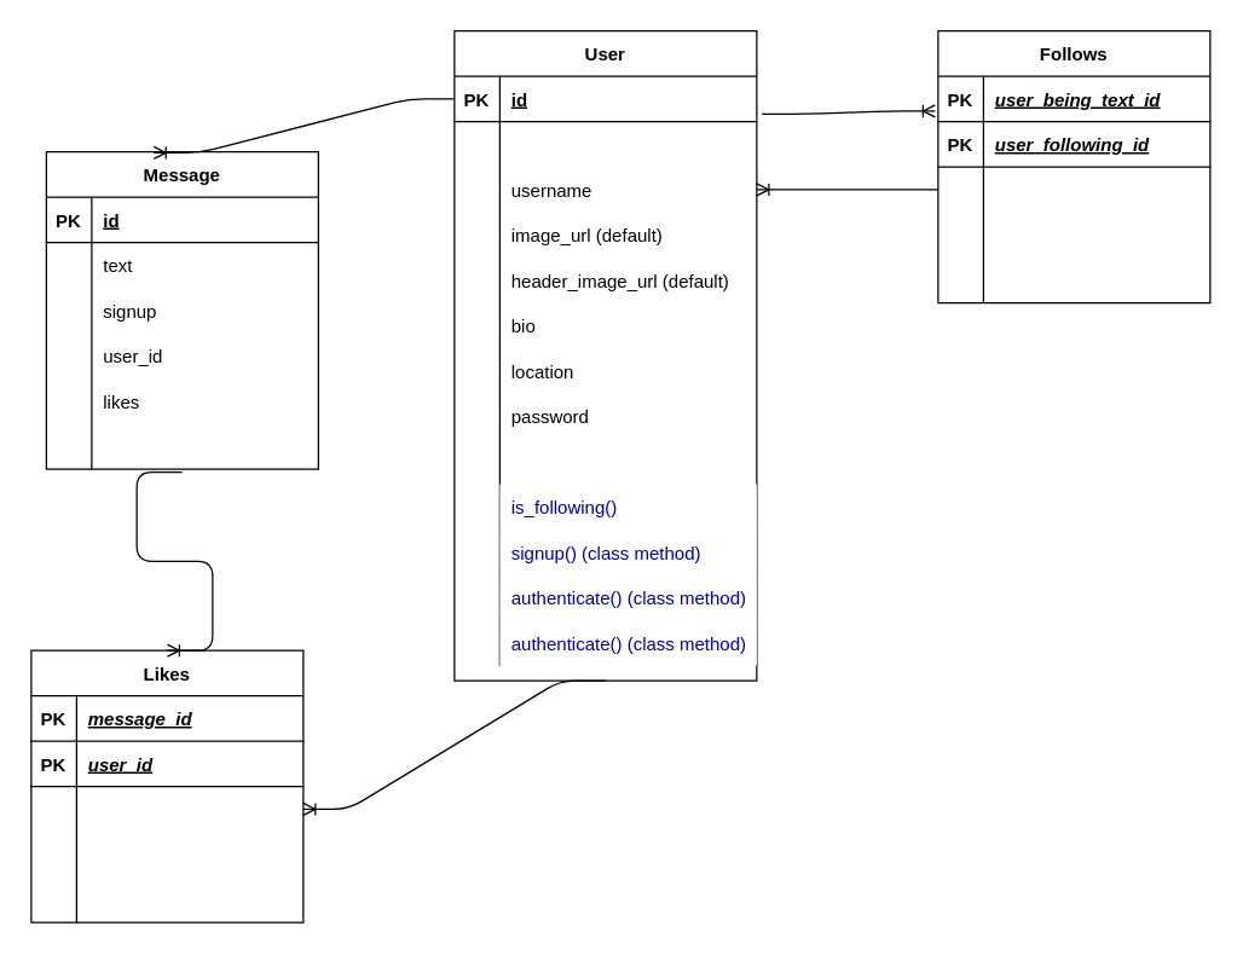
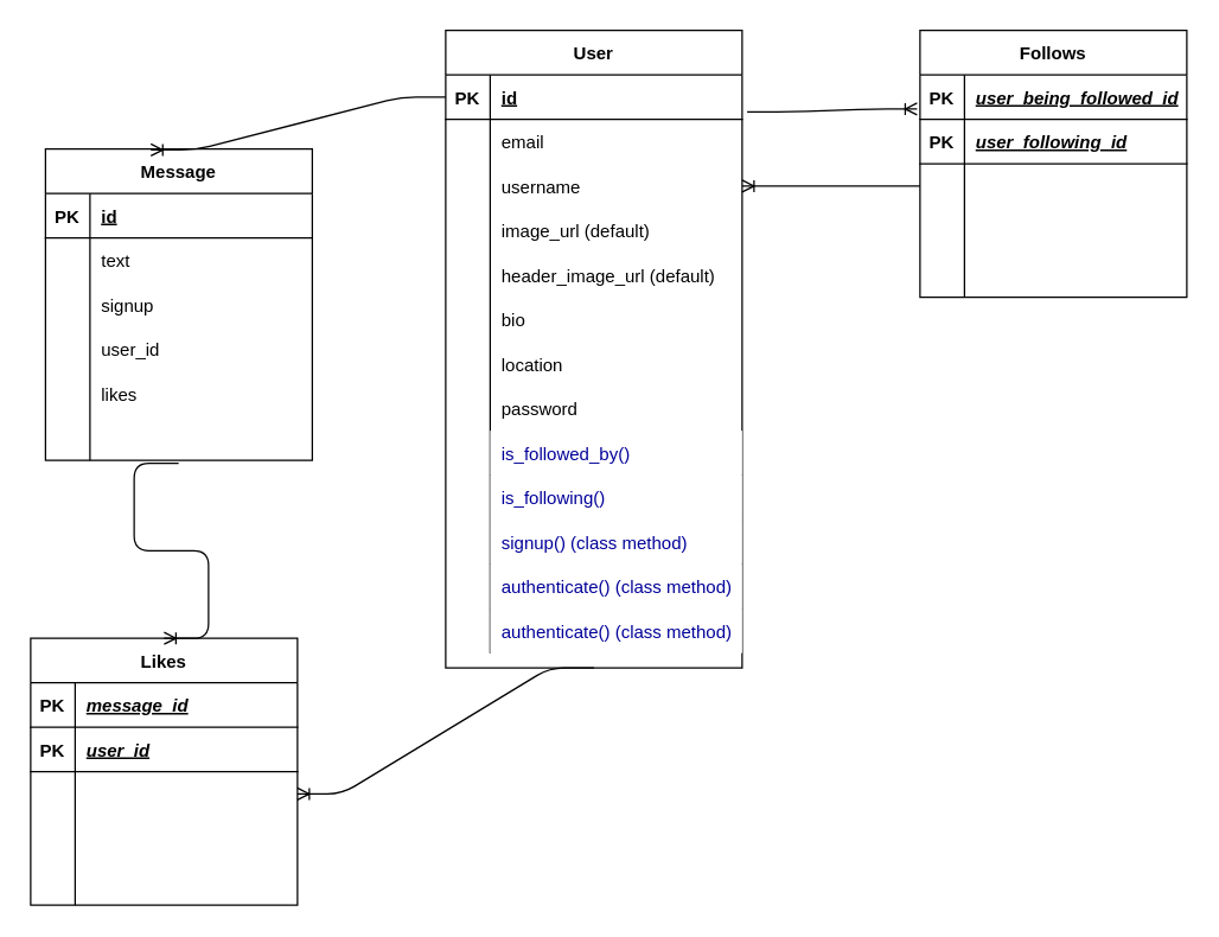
  <mxCell id="0" />
  <mxCell id="1" parent="0" />
  <mxCell id="2" value="User" style="shape=table;startSize=30;container=1;collapsible=1;childLayout=tableLayout;fixedRows=1;rowLines=0;fontStyle=1;align=center;resizeLast=1;" vertex="1" parent="1"><mxGeometry x="300" y="20" width="200" height="430" as="geometry" /></mxCell>
  <mxCell id="3" value="" style="shape=partialRectangle;collapsible=0;dropTarget=0;pointerEvents=0;fillColor=none;top=0;left=0;bottom=1;right=0;points=[[0,0.5],[1,0.5]];portConstraint=eastwest;" vertex="1" parent="2"><mxGeometry y="30" width="200" height="30" as="geometry" /></mxCell>
  <mxCell id="4" value="PK" style="shape=partialRectangle;connectable=0;fillColor=none;top=0;left=0;bottom=0;right=0;fontStyle=1;overflow=hidden;" vertex="1" parent="3"><mxGeometry width="30" height="30" as="geometry" /></mxCell>
  <mxCell id="5" value="id" style="shape=partialRectangle;connectable=0;fillColor=none;top=0;left=0;bottom=0;right=0;align=left;spacingLeft=6;fontStyle=5;overflow=hidden;" vertex="1" parent="3"><mxGeometry x="30" width="170" height="30" as="geometry" /></mxCell>
  <mxCell id="6" value="" style="shape=partialRectangle;collapsible=0;dropTarget=0;pointerEvents=0;fillColor=none;top=0;left=0;bottom=0;right=0;points=[[0,0.5],[1,0.5]];portConstraint=eastwest;" vertex="1" parent="2"><mxGeometry y="60" width="200" height="30" as="geometry" /></mxCell>
  <mxCell id="7" value="" style="shape=partialRectangle;connectable=0;fillColor=none;top=0;left=0;bottom=0;right=0;editable=1;overflow=hidden;" vertex="1" parent="6"><mxGeometry width="30" height="30" as="geometry" /></mxCell>
+ <mxCell id="8" value="email" style="shape=partialRectangle;connectable=0;fillColor=none;top=0;left=0;bottom=0;right=0;align=left;spacingLeft=6;overflow=hidden;" vertex="1" parent="6"><mxGeometry x="30" width="170" height="30" as="geometry" /></mxCell>
  <mxCell id="9" value="" style="shape=partialRectangle;collapsible=0;dropTarget=0;pointerEvents=0;fillColor=none;top=0;left=0;bottom=0;right=0;points=[[0,0.5],[1,0.5]];portConstraint=eastwest;" vertex="1" parent="2"><mxGeometry y="90" width="200" height="30" as="geometry" /></mxCell>
  <mxCell id="10" value="" style="shape=partialRectangle;connectable=0;fillColor=none;top=0;left=0;bottom=0;right=0;editable=1;overflow=hidden;" vertex="1" parent="9"><mxGeometry width="30" height="30" as="geometry" /></mxCell>
  <mxCell id="11" value="username" style="shape=partialRectangle;connectable=0;fillColor=none;top=0;left=0;bottom=0;right=0;align=left;spacingLeft=6;overflow=hidden;" vertex="1" parent="9"><mxGeometry x="30" width="170" height="30" as="geometry" /></mxCell>
  <mxCell id="12" value="" style="shape=partialRectangle;collapsible=0;dropTarget=0;pointerEvents=0;fillColor=none;top=0;left=0;bottom=0;right=0;points=[[0,0.5],[1,0.5]];portConstraint=eastwest;" vertex="1" parent="2"><mxGeometry y="120" width="200" height="30" as="geometry" /></mxCell>
  <mxCell id="13" value="" style="shape=partialRectangle;connectable=0;fillColor=none;top=0;left=0;bottom=0;right=0;editable=1;overflow=hidden;" vertex="1" parent="12"><mxGeometry width="30" height="30" as="geometry" /></mxCell>
  <mxCell id="14" value="image_url (default)" style="shape=partialRectangle;connectable=0;fillColor=none;top=0;left=0;bottom=0;right=0;align=left;spacingLeft=6;overflow=hidden;" vertex="1" parent="12"><mxGeometry x="30" width="170" height="30" as="geometry" /></mxCell>
  <mxCell id="15" value="" style="shape=partialRectangle;collapsible=0;dropTarget=0;pointerEvents=0;fillColor=none;top=0;left=0;bottom=0;right=0;points=[[0,0.5],[1,0.5]];portConstraint=eastwest;" vertex="1" parent="2"><mxGeometry y="150" width="200" height="30" as="geometry" /></mxCell>
  <mxCell id="16" value="" style="shape=partialRectangle;connectable=0;fillColor=none;top=0;left=0;bottom=0;right=0;editable=1;overflow=hidden;" vertex="1" parent="15"><mxGeometry width="30" height="30" as="geometry" /></mxCell>
  <mxCell id="17" value="header_image_url (default)" style="shape=partialRectangle;connectable=0;fillColor=none;top=0;left=0;bottom=0;right=0;align=left;spacingLeft=6;overflow=hidden;" vertex="1" parent="15"><mxGeometry x="30" width="170" height="30" as="geometry" /></mxCell>
  <mxCell id="18" value="" style="shape=partialRectangle;collapsible=0;dropTarget=0;pointerEvents=0;fillColor=none;top=0;left=0;bottom=0;right=0;points=[[0,0.5],[1,0.5]];portConstraint=eastwest;" vertex="1" parent="2"><mxGeometry y="180" width="200" height="30" as="geometry" /></mxCell>
  <mxCell id="19" value="" style="shape=partialRectangle;connectable=0;fillColor=none;top=0;left=0;bottom=0;right=0;editable=1;overflow=hidden;" vertex="1" parent="18"><mxGeometry width="30" height="30" as="geometry" /></mxCell>
  <mxCell id="20" value="bio" style="shape=partialRectangle;connectable=0;fillColor=none;top=0;left=0;bottom=0;right=0;align=left;spacingLeft=6;overflow=hidden;" vertex="1" parent="18"><mxGeometry x="30" width="170" height="30" as="geometry" /></mxCell>
  <mxCell id="21" value="" style="shape=partialRectangle;collapsible=0;dropTarget=0;pointerEvents=0;fillColor=none;top=0;left=0;bottom=0;right=0;points=[[0,0.5],[1,0.5]];portConstraint=eastwest;" vertex="1" parent="2"><mxGeometry y="210" width="200" height="30" as="geometry" /></mxCell>
  <mxCell id="22" value="" style="shape=partialRectangle;connectable=0;fillColor=none;top=0;left=0;bottom=0;right=0;editable=1;overflow=hidden;" vertex="1" parent="21"><mxGeometry width="30" height="30" as="geometry" /></mxCell>
  <mxCell id="23" value="location" style="shape=partialRectangle;connectable=0;fillColor=none;top=0;left=0;bottom=0;right=0;align=left;spacingLeft=6;overflow=hidden;" vertex="1" parent="21"><mxGeometry x="30" width="170" height="30" as="geometry" /></mxCell>
  <mxCell id="24" value="" style="shape=partialRectangle;collapsible=0;dropTarget=0;pointerEvents=0;fillColor=none;top=0;left=0;bottom=0;right=0;points=[[0,0.5],[1,0.5]];portConstraint=eastwest;" vertex="1" parent="2"><mxGeometry y="240" width="200" height="30" as="geometry" /></mxCell>
  <mxCell id="25" value="" style="shape=partialRectangle;connectable=0;fillColor=none;top=0;left=0;bottom=0;right=0;editable=1;overflow=hidden;" vertex="1" parent="24"><mxGeometry width="30" height="30" as="geometry" /></mxCell>
  <mxCell id="26" value="password" style="shape=partialRectangle;connectable=0;fillColor=none;top=0;left=0;bottom=0;right=0;align=left;spacingLeft=6;overflow=hidden;" vertex="1" parent="24"><mxGeometry x="30" width="170" height="30" as="geometry" /></mxCell>
  <mxCell id="27" value="" style="shape=partialRectangle;collapsible=0;dropTarget=0;pointerEvents=0;fillColor=none;top=0;left=0;bottom=0;right=0;points=[[0,0.5],[1,0.5]];portConstraint=eastwest;" vertex="1" parent="2"><mxGeometry y="270" width="200" height="30" as="geometry" /></mxCell>
  <mxCell id="28" value="" style="shape=partialRectangle;connectable=0;fillColor=none;top=0;left=0;bottom=0;right=0;editable=1;overflow=hidden;" vertex="1" parent="27"><mxGeometry width="30" height="30" as="geometry" /></mxCell>
+ <mxCell id="29" value="is_followed_by()" style="shape=partialRectangle;connectable=0;top=0;left=0;bottom=0;right=0;align=left;spacingLeft=6;overflow=hidden;fontColor=#000099;" vertex="1" parent="27"><mxGeometry x="30" width="170" height="30" as="geometry" /></mxCell>
  <mxCell id="30" value="" style="shape=partialRectangle;collapsible=0;dropTarget=0;pointerEvents=0;fillColor=none;top=0;left=0;bottom=0;right=0;points=[[0,0.5],[1,0.5]];portConstraint=eastwest;" vertex="1" parent="2"><mxGeometry y="300" width="200" height="30" as="geometry" /></mxCell>
  <mxCell id="31" value="" style="shape=partialRectangle;connectable=0;fillColor=none;top=0;left=0;bottom=0;right=0;editable=1;overflow=hidden;" vertex="1" parent="30"><mxGeometry width="30" height="30" as="geometry" /></mxCell>
  <mxCell id="32" value="is_following()" style="shape=partialRectangle;connectable=0;top=0;left=0;bottom=0;right=0;align=left;spacingLeft=6;overflow=hidden;fontColor=#000099;" vertex="1" parent="30"><mxGeometry x="30" width="170" height="30" as="geometry" /></mxCell>
  <mxCell id="33" value="" style="shape=partialRectangle;collapsible=0;dropTarget=0;pointerEvents=0;fillColor=none;top=0;left=0;bottom=0;right=0;points=[[0,0.5],[1,0.5]];portConstraint=eastwest;" vertex="1" parent="2"><mxGeometry y="330" width="200" height="30" as="geometry" /></mxCell>
  <mxCell id="34" value="" style="shape=partialRectangle;connectable=0;fillColor=none;top=0;left=0;bottom=0;right=0;editable=1;overflow=hidden;" vertex="1" parent="33"><mxGeometry width="30" height="30" as="geometry" /></mxCell>
  <mxCell id="35" value="signup() (class method)" style="shape=partialRectangle;connectable=0;top=0;left=0;bottom=0;right=0;align=left;spacingLeft=6;overflow=hidden;fontColor=#000099;" vertex="1" parent="33"><mxGeometry x="30" width="170" height="30" as="geometry" /></mxCell>
  <mxCell id="36" value="" style="shape=partialRectangle;collapsible=0;dropTarget=0;pointerEvents=0;fillColor=none;top=0;left=0;bottom=0;right=0;points=[[0,0.5],[1,0.5]];portConstraint=eastwest;" vertex="1" parent="2"><mxGeometry y="360" width="200" height="30" as="geometry" /></mxCell>
  <mxCell id="37" value="" style="shape=partialRectangle;connectable=0;fillColor=none;top=0;left=0;bottom=0;right=0;editable=1;overflow=hidden;" vertex="1" parent="36"><mxGeometry width="30" height="30" as="geometry" /></mxCell>
  <mxCell id="38" value="authenticate() (class method)" style="shape=partialRectangle;connectable=0;top=0;left=0;bottom=0;right=0;align=left;spacingLeft=6;overflow=hidden;fontColor=#000099;" vertex="1" parent="36"><mxGeometry x="30" width="170" height="30" as="geometry" /></mxCell>
  <mxCell id="39" value="" style="shape=partialRectangle;collapsible=0;dropTarget=0;pointerEvents=0;fillColor=none;top=0;left=0;bottom=0;right=0;points=[[0,0.5],[1,0.5]];portConstraint=eastwest;" vertex="1" parent="2"><mxGeometry y="390" width="200" height="30" as="geometry" /></mxCell>
  <mxCell id="40" value="" style="shape=partialRectangle;connectable=0;fillColor=none;top=0;left=0;bottom=0;right=0;editable=1;overflow=hidden;" vertex="1" parent="39"><mxGeometry width="30" height="30" as="geometry" /></mxCell>
  <mxCell id="41" value="authenticate() (class method)" style="shape=partialRectangle;connectable=0;top=0;left=0;bottom=0;right=0;align=left;spacingLeft=6;overflow=hidden;fontColor=#000099;" vertex="1" parent="39"><mxGeometry x="30" width="170" height="30" as="geometry" /></mxCell>
  <mxCell id="42" value="Follows" style="shape=table;startSize=30;container=1;collapsible=1;childLayout=tableLayout;fixedRows=1;rowLines=0;fontStyle=1;align=center;resizeLast=1;" vertex="1" parent="1"><mxGeometry x="620" y="20" width="180" height="180" as="geometry" /></mxCell>
  <mxCell id="43" value="" style="shape=partialRectangle;collapsible=0;dropTarget=0;pointerEvents=0;fillColor=none;top=0;left=0;bottom=1;right=0;points=[[0,0.5],[1,0.5]];portConstraint=eastwest;" vertex="1" parent="42"><mxGeometry y="30" width="180" height="30" as="geometry" /></mxCell>
  <mxCell id="44" value="PK" style="shape=partialRectangle;connectable=0;fillColor=none;top=0;left=0;bottom=0;right=0;fontStyle=1;overflow=hidden;" vertex="1" parent="43"><mxGeometry width="30" height="30" as="geometry" /></mxCell>
- <mxCell id="45" value="user_being_text_id" style="shape=partialRectangle;connectable=0;fillColor=none;top=0;left=0;bottom=0;right=0;align=left;spacingLeft=6;fontStyle=7;overflow=hidden;" vertex="1" parent="43"><mxGeometry x="30" width="150" height="30" as="geometry" /></mxCell>
+ <mxCell id="45" value="user_being_followed_id" style="shape=partialRectangle;connectable=0;fillColor=none;top=0;left=0;bottom=0;right=0;align=left;spacingLeft=6;fontStyle=7;overflow=hidden;" vertex="1" parent="43"><mxGeometry x="30" width="150" height="30" as="geometry" /></mxCell>
  <mxCell id="46" value="" style="shape=partialRectangle;collapsible=0;dropTarget=0;pointerEvents=0;fillColor=none;top=0;left=0;bottom=1;right=0;points=[[0,0.5],[1,0.5]];portConstraint=eastwest;" vertex="1" parent="42"><mxGeometry y="60" width="180" height="30" as="geometry" /></mxCell>
  <mxCell id="47" value="PK" style="shape=partialRectangle;connectable=0;fillColor=none;top=0;left=0;bottom=0;right=0;fontStyle=1;overflow=hidden;" vertex="1" parent="46"><mxGeometry width="30" height="30" as="geometry" /></mxCell>
  <mxCell id="48" value="user_following_id" style="shape=partialRectangle;connectable=0;fillColor=none;top=0;left=0;bottom=0;right=0;align=left;spacingLeft=6;fontStyle=7;overflow=hidden;" vertex="1" parent="46"><mxGeometry x="30" width="150" height="30" as="geometry" /></mxCell>
  <mxCell id="49" value="" style="shape=partialRectangle;collapsible=0;dropTarget=0;pointerEvents=0;fillColor=none;top=0;left=0;bottom=0;right=0;points=[[0,0.5],[1,0.5]];portConstraint=eastwest;" vertex="1" parent="42"><mxGeometry y="90" width="180" height="30" as="geometry" /></mxCell>
  <mxCell id="50" value="" style="shape=partialRectangle;connectable=0;fillColor=none;top=0;left=0;bottom=0;right=0;editable=1;overflow=hidden;" vertex="1" parent="49"><mxGeometry width="30" height="30" as="geometry" /></mxCell>
  <mxCell id="51" value="" style="shape=partialRectangle;connectable=0;fillColor=none;top=0;left=0;bottom=0;right=0;align=left;spacingLeft=6;overflow=hidden;" vertex="1" parent="49"><mxGeometry x="30" width="150" height="30" as="geometry" /></mxCell>
  <mxCell id="52" value="" style="shape=partialRectangle;collapsible=0;dropTarget=0;pointerEvents=0;fillColor=none;top=0;left=0;bottom=0;right=0;points=[[0,0.5],[1,0.5]];portConstraint=eastwest;" vertex="1" parent="42"><mxGeometry y="120" width="180" height="30" as="geometry" /></mxCell>
  <mxCell id="53" value="" style="shape=partialRectangle;connectable=0;fillColor=none;top=0;left=0;bottom=0;right=0;editable=1;overflow=hidden;" vertex="1" parent="52"><mxGeometry width="30" height="30" as="geometry" /></mxCell>
  <mxCell id="54" value="" style="shape=partialRectangle;connectable=0;fillColor=none;top=0;left=0;bottom=0;right=0;align=left;spacingLeft=6;overflow=hidden;" vertex="1" parent="52"><mxGeometry x="30" width="150" height="30" as="geometry" /></mxCell>
  <mxCell id="55" value="" style="shape=partialRectangle;collapsible=0;dropTarget=0;pointerEvents=0;fillColor=none;top=0;left=0;bottom=0;right=0;points=[[0,0.5],[1,0.5]];portConstraint=eastwest;" vertex="1" parent="42"><mxGeometry y="150" width="180" height="30" as="geometry" /></mxCell>
  <mxCell id="56" value="" style="shape=partialRectangle;connectable=0;fillColor=none;top=0;left=0;bottom=0;right=0;editable=1;overflow=hidden;" vertex="1" parent="55"><mxGeometry width="30" height="30" as="geometry" /></mxCell>
  <mxCell id="57" value="" style="shape=partialRectangle;connectable=0;fillColor=none;top=0;left=0;bottom=0;right=0;align=left;spacingLeft=6;overflow=hidden;" vertex="1" parent="55"><mxGeometry x="30" width="150" height="30" as="geometry" /></mxCell>
  <mxCell id="58" value="Message" style="shape=table;startSize=30;container=1;collapsible=1;childLayout=tableLayout;fixedRows=1;rowLines=0;fontStyle=1;align=center;resizeLast=1;" vertex="1" parent="1"><mxGeometry x="30" y="100" width="180" height="210" as="geometry" /></mxCell>
  <mxCell id="59" value="" style="shape=partialRectangle;collapsible=0;dropTarget=0;pointerEvents=0;fillColor=none;top=0;left=0;bottom=1;right=0;points=[[0,0.5],[1,0.5]];portConstraint=eastwest;" vertex="1" parent="58"><mxGeometry y="30" width="180" height="30" as="geometry" /></mxCell>
  <mxCell id="60" value="PK" style="shape=partialRectangle;connectable=0;fillColor=none;top=0;left=0;bottom=0;right=0;fontStyle=1;overflow=hidden;" vertex="1" parent="59"><mxGeometry width="30" height="30" as="geometry" /></mxCell>
  <mxCell id="61" value="id" style="shape=partialRectangle;connectable=0;fillColor=none;top=0;left=0;bottom=0;right=0;align=left;spacingLeft=6;fontStyle=5;overflow=hidden;" vertex="1" parent="59"><mxGeometry x="30" width="150" height="30" as="geometry" /></mxCell>
  <mxCell id="62" value="" style="shape=partialRectangle;collapsible=0;dropTarget=0;pointerEvents=0;fillColor=none;top=0;left=0;bottom=0;right=0;points=[[0,0.5],[1,0.5]];portConstraint=eastwest;" vertex="1" parent="58"><mxGeometry y="60" width="180" height="30" as="geometry" /></mxCell>
  <mxCell id="63" value="" style="shape=partialRectangle;connectable=0;fillColor=none;top=0;left=0;bottom=0;right=0;editable=1;overflow=hidden;" vertex="1" parent="62"><mxGeometry width="30" height="30" as="geometry" /></mxCell>
  <mxCell id="64" value="text" style="shape=partialRectangle;connectable=0;fillColor=none;top=0;left=0;bottom=0;right=0;align=left;spacingLeft=6;overflow=hidden;" vertex="1" parent="62"><mxGeometry x="30" width="150" height="30" as="geometry" /></mxCell>
  <mxCell id="65" value="" style="shape=partialRectangle;collapsible=0;dropTarget=0;pointerEvents=0;fillColor=none;top=0;left=0;bottom=0;right=0;points=[[0,0.5],[1,0.5]];portConstraint=eastwest;" vertex="1" parent="58"><mxGeometry y="90" width="180" height="30" as="geometry" /></mxCell>
  <mxCell id="66" value="" style="shape=partialRectangle;connectable=0;fillColor=none;top=0;left=0;bottom=0;right=0;editable=1;overflow=hidden;" vertex="1" parent="65"><mxGeometry width="30" height="30" as="geometry" /></mxCell>
  <mxCell id="67" value="signup" style="shape=partialRectangle;connectable=0;fillColor=none;top=0;left=0;bottom=0;right=0;align=left;spacingLeft=6;overflow=hidden;" vertex="1" parent="65"><mxGeometry x="30" width="150" height="30" as="geometry" /></mxCell>
  <mxCell id="68" value="" style="shape=partialRectangle;collapsible=0;dropTarget=0;pointerEvents=0;fillColor=none;top=0;left=0;bottom=0;right=0;points=[[0,0.5],[1,0.5]];portConstraint=eastwest;" vertex="1" parent="58"><mxGeometry y="120" width="180" height="30" as="geometry" /></mxCell>
  <mxCell id="69" value="" style="shape=partialRectangle;connectable=0;fillColor=none;top=0;left=0;bottom=0;right=0;editable=1;overflow=hidden;" vertex="1" parent="68"><mxGeometry width="30" height="30" as="geometry" /></mxCell>
  <mxCell id="70" value="user_id" style="shape=partialRectangle;connectable=0;fillColor=none;top=0;left=0;bottom=0;right=0;align=left;spacingLeft=6;overflow=hidden;" vertex="1" parent="68"><mxGeometry x="30" width="150" height="30" as="geometry" /></mxCell>
  <mxCell id="71" value="" style="shape=partialRectangle;collapsible=0;dropTarget=0;pointerEvents=0;fillColor=none;top=0;left=0;bottom=0;right=0;points=[[0,0.5],[1,0.5]];portConstraint=eastwest;" vertex="1" parent="58"><mxGeometry y="150" width="180" height="30" as="geometry" /></mxCell>
  <mxCell id="72" value="" style="shape=partialRectangle;connectable=0;fillColor=none;top=0;left=0;bottom=0;right=0;editable=1;overflow=hidden;" vertex="1" parent="71"><mxGeometry width="30" height="30" as="geometry" /></mxCell>
  <mxCell id="73" value="likes" style="shape=partialRectangle;connectable=0;fillColor=none;top=0;left=0;bottom=0;right=0;align=left;spacingLeft=6;overflow=hidden;" vertex="1" parent="71"><mxGeometry x="30" width="150" height="30" as="geometry" /></mxCell>
  <mxCell id="74" value="" style="shape=partialRectangle;collapsible=0;dropTarget=0;pointerEvents=0;fillColor=none;top=0;left=0;bottom=0;right=0;points=[[0,0.5],[1,0.5]];portConstraint=eastwest;" vertex="1" parent="58"><mxGeometry y="180" width="180" height="30" as="geometry" /></mxCell>
  <mxCell id="75" value="" style="shape=partialRectangle;connectable=0;fillColor=none;top=0;left=0;bottom=0;right=0;editable=1;overflow=hidden;" vertex="1" parent="74"><mxGeometry width="30" height="30" as="geometry" /></mxCell>
  <mxCell id="76" value="" style="shape=partialRectangle;connectable=0;fillColor=none;top=0;left=0;bottom=0;right=0;align=left;spacingLeft=6;overflow=hidden;" vertex="1" parent="74"><mxGeometry x="30" width="150" height="30" as="geometry" /></mxCell>
  <mxCell id="77" value="" style="edgeStyle=entityRelationEdgeStyle;fontSize=12;html=1;endArrow=ERoneToMany;entryX=1;entryY=0.5;entryDx=0;entryDy=0;exitX=0;exitY=0.5;exitDx=0;exitDy=0;" edge="1" parent="1" source="49" target="9"><mxGeometry width="100" height="100" relative="1" as="geometry"><mxPoint x="430" y="210" as="sourcePoint" /><mxPoint x="530" y="110" as="targetPoint" /></mxGeometry></mxCell>
  <mxCell id="78" value="" style="edgeStyle=entityRelationEdgeStyle;fontSize=12;html=1;endArrow=ERoneToMany;exitX=1.017;exitY=0.833;exitDx=0;exitDy=0;exitPerimeter=0;entryX=-0.011;entryY=0.767;entryDx=0;entryDy=0;entryPerimeter=0;" edge="1" parent="1" source="3" target="43"><mxGeometry width="100" height="100" relative="1" as="geometry"><mxPoint x="380" y="130" as="sourcePoint" /><mxPoint x="480" y="30" as="targetPoint" /></mxGeometry></mxCell>
  <mxCell id="79" value="" style="edgeStyle=entityRelationEdgeStyle;fontSize=12;html=1;endArrow=ERoneToMany;exitX=0;exitY=0.5;exitDx=0;exitDy=0;entryX=0.395;entryY=0.003;entryDx=0;entryDy=0;entryPerimeter=0;" edge="1" parent="1" source="3" target="58"><mxGeometry width="100" height="100" relative="1" as="geometry"><mxPoint x="60" y="220" as="sourcePoint" /><mxPoint x="160" y="120" as="targetPoint" /></mxGeometry></mxCell>
  <mxCell id="80" value="Likes" style="shape=table;startSize=30;container=1;collapsible=1;childLayout=tableLayout;fixedRows=1;rowLines=0;fontStyle=1;align=center;resizeLast=1;" vertex="1" parent="1"><mxGeometry x="20" y="430" width="180" height="180" as="geometry" /></mxCell>
  <mxCell id="81" value="" style="shape=partialRectangle;collapsible=0;dropTarget=0;pointerEvents=0;fillColor=none;top=0;left=0;bottom=1;right=0;points=[[0,0.5],[1,0.5]];portConstraint=eastwest;" vertex="1" parent="80"><mxGeometry y="30" width="180" height="30" as="geometry" /></mxCell>
  <mxCell id="82" value="PK" style="shape=partialRectangle;connectable=0;fillColor=none;top=0;left=0;bottom=0;right=0;fontStyle=1;overflow=hidden;" vertex="1" parent="81"><mxGeometry width="30" height="30" as="geometry" /></mxCell>
  <mxCell id="83" value="message_id" style="shape=partialRectangle;connectable=0;fillColor=none;top=0;left=0;bottom=0;right=0;align=left;spacingLeft=6;fontStyle=7;overflow=hidden;" vertex="1" parent="81"><mxGeometry x="30" width="150" height="30" as="geometry" /></mxCell>
  <mxCell id="84" value="" style="shape=partialRectangle;collapsible=0;dropTarget=0;pointerEvents=0;fillColor=none;top=0;left=0;bottom=1;right=0;points=[[0,0.5],[1,0.5]];portConstraint=eastwest;" vertex="1" parent="80"><mxGeometry y="60" width="180" height="30" as="geometry" /></mxCell>
  <mxCell id="85" value="PK" style="shape=partialRectangle;connectable=0;fillColor=none;top=0;left=0;bottom=0;right=0;fontStyle=1;overflow=hidden;" vertex="1" parent="84"><mxGeometry width="30" height="30" as="geometry" /></mxCell>
  <mxCell id="86" value="user_id" style="shape=partialRectangle;connectable=0;fillColor=none;top=0;left=0;bottom=0;right=0;align=left;spacingLeft=6;fontStyle=7;overflow=hidden;" vertex="1" parent="84"><mxGeometry x="30" width="150" height="30" as="geometry" /></mxCell>
  <mxCell id="87" value="" style="shape=partialRectangle;collapsible=0;dropTarget=0;pointerEvents=0;fillColor=none;top=0;left=0;bottom=0;right=0;points=[[0,0.5],[1,0.5]];portConstraint=eastwest;" vertex="1" parent="80"><mxGeometry y="90" width="180" height="30" as="geometry" /></mxCell>
  <mxCell id="88" value="" style="shape=partialRectangle;connectable=0;fillColor=none;top=0;left=0;bottom=0;right=0;editable=1;overflow=hidden;" vertex="1" parent="87"><mxGeometry width="30" height="30" as="geometry" /></mxCell>
  <mxCell id="89" value="" style="shape=partialRectangle;connectable=0;fillColor=none;top=0;left=0;bottom=0;right=0;align=left;spacingLeft=6;overflow=hidden;" vertex="1" parent="87"><mxGeometry x="30" width="150" height="30" as="geometry" /></mxCell>
  <mxCell id="90" value="" style="shape=partialRectangle;collapsible=0;dropTarget=0;pointerEvents=0;fillColor=none;top=0;left=0;bottom=0;right=0;points=[[0,0.5],[1,0.5]];portConstraint=eastwest;" vertex="1" parent="80"><mxGeometry y="120" width="180" height="30" as="geometry" /></mxCell>
  <mxCell id="91" value="" style="shape=partialRectangle;connectable=0;fillColor=none;top=0;left=0;bottom=0;right=0;editable=1;overflow=hidden;" vertex="1" parent="90"><mxGeometry width="30" height="30" as="geometry" /></mxCell>
  <mxCell id="92" value="" style="shape=partialRectangle;connectable=0;fillColor=none;top=0;left=0;bottom=0;right=0;align=left;spacingLeft=6;overflow=hidden;" vertex="1" parent="90"><mxGeometry x="30" width="150" height="30" as="geometry" /></mxCell>
  <mxCell id="93" value="" style="shape=partialRectangle;collapsible=0;dropTarget=0;pointerEvents=0;fillColor=none;top=0;left=0;bottom=0;right=0;points=[[0,0.5],[1,0.5]];portConstraint=eastwest;" vertex="1" parent="80"><mxGeometry y="150" width="180" height="30" as="geometry" /></mxCell>
  <mxCell id="94" value="" style="shape=partialRectangle;connectable=0;fillColor=none;top=0;left=0;bottom=0;right=0;editable=1;overflow=hidden;" vertex="1" parent="93"><mxGeometry width="30" height="30" as="geometry" /></mxCell>
  <mxCell id="95" value="" style="shape=partialRectangle;connectable=0;fillColor=none;top=0;left=0;bottom=0;right=0;align=left;spacingLeft=6;overflow=hidden;" vertex="1" parent="93"><mxGeometry x="30" width="150" height="30" as="geometry" /></mxCell>
  <mxCell id="96" value="" style="edgeStyle=entityRelationEdgeStyle;fontSize=12;html=1;endArrow=ERoneToMany;exitX=0.499;exitY=1.066;exitDx=0;exitDy=0;exitPerimeter=0;entryX=0.5;entryY=0;entryDx=0;entryDy=0;" edge="1" parent="1" source="74" target="80"><mxGeometry width="100" height="100" relative="1" as="geometry"><mxPoint x="105" y="441" as="sourcePoint" /><mxPoint x="180" y="377" as="targetPoint" /></mxGeometry></mxCell>
  <mxCell id="97" value="" style="edgeStyle=entityRelationEdgeStyle;fontSize=12;html=1;endArrow=ERoneToMany;exitX=0.5;exitY=1;exitDx=0;exitDy=0;entryX=1;entryY=0.5;entryDx=0;entryDy=0;" edge="1" parent="1" source="2" target="87"><mxGeometry width="100" height="100" relative="1" as="geometry"><mxPoint x="200" y="470" as="sourcePoint" /><mxPoint x="250" y="590" as="targetPoint" /></mxGeometry></mxCell>
